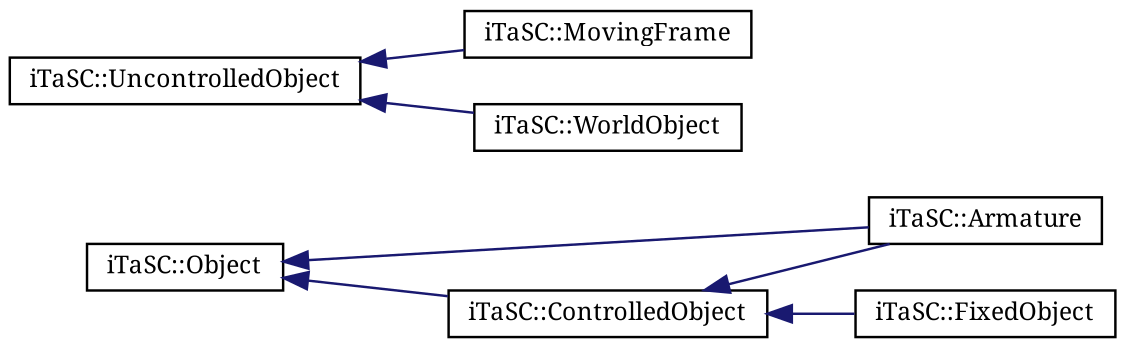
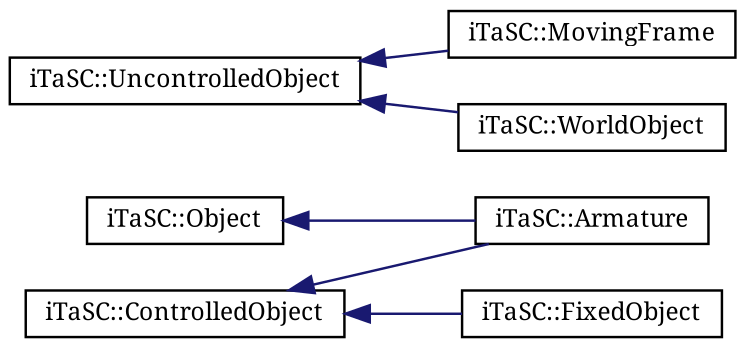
  digraph {
    fontname="Noto Serif"
    rankdir=LR
    node [color=black fillcolor=white fontname="Noto Serif" fontsize=10 shape=record style=filled]
    edge [color=midnightblue dir=back fontname="Noto Serif" fontsize=10 labelfontname=Helvetica labelfontsize=10 style=solid]
    n1 [height=0.2 label="iTaSC::Object" width=0.4]
    n2 [height=0.2 label="iTaSC::ControlledObject" width=0.4]
    n3 [height=0.2 label="iTaSC::Armature" width=0.4]
    n4 [height=0.2 label="iTaSC::FixedObject" width=0.4]
    n5 [height=0.2 label="iTaSC::UncontrolledObject" width=0.4]
    n6 [height=0.2 label="iTaSC::MovingFrame" width=0.4]
    n7 [height=0.2 label="iTaSC::WorldObject" width=0.4]
-   n1 -> n2
    n1 -> n3
    n2 -> n3
    n2 -> n4
    n5 -> n6
    n5 -> n7
  }
